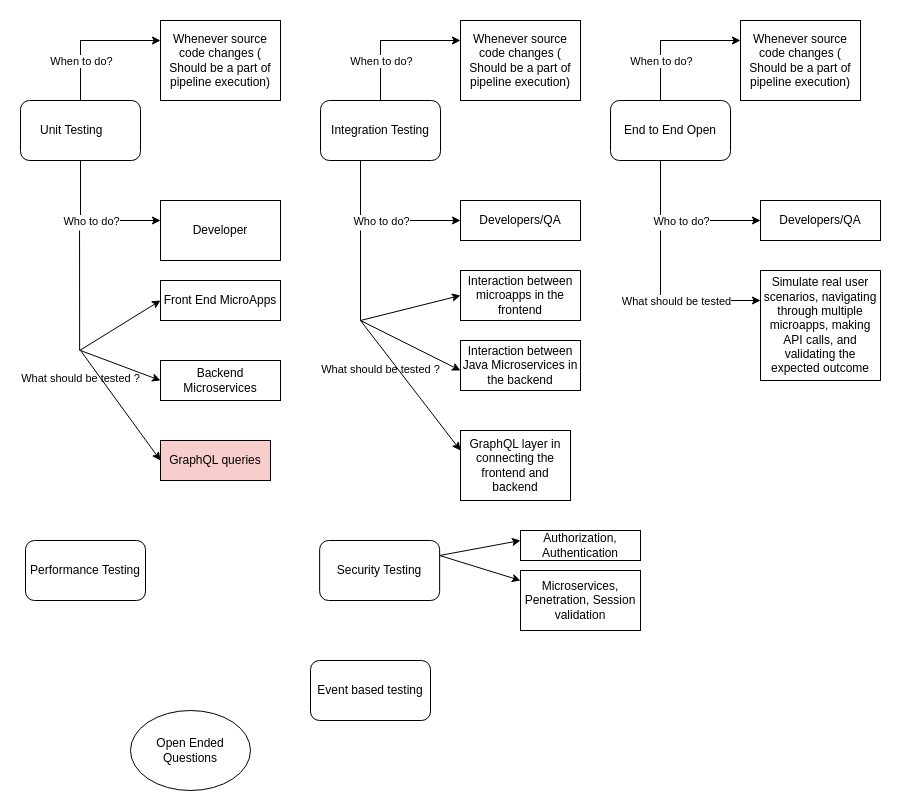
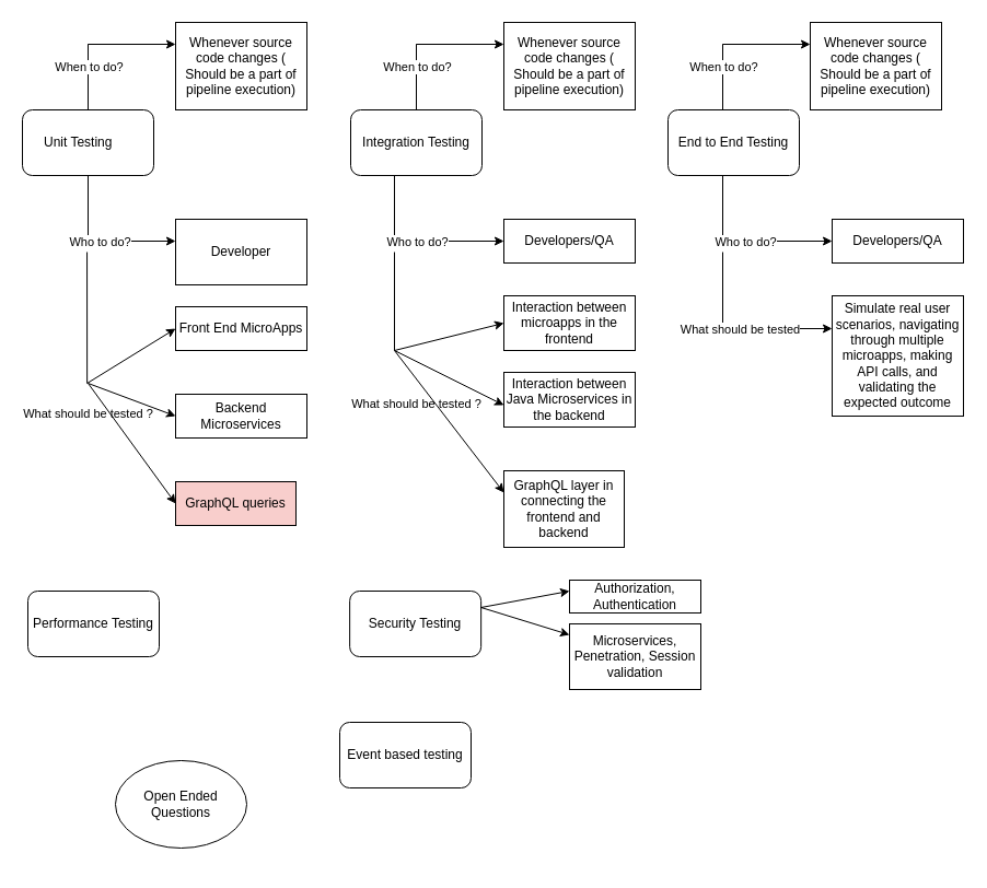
  <mxCell id="0" />
  <mxCell id="1" parent="0" />
  <mxCell id="2" value="Unit Testing&lt;span style=&quot;white-space: pre;&quot;&gt;&#09;&lt;/span&gt;" style="rounded=1;whiteSpace=wrap;html=1;" vertex="1" parent="1"><mxGeometry x="20" y="100" width="120" height="60" as="geometry" /></mxCell>
  <mxCell id="3" value="Integration Testing" style="rounded=1;whiteSpace=wrap;html=1;" vertex="1" parent="1"><mxGeometry x="320" y="100" width="120" height="60" as="geometry" /></mxCell>
- <mxCell id="4" value="End to End Open" style="rounded=1;whiteSpace=wrap;html=1;" vertex="1" parent="1"><mxGeometry x="610" y="100" width="120" height="60" as="geometry" /></mxCell>
+ <mxCell id="4" value="End to End Testing" style="rounded=1;whiteSpace=wrap;html=1;" vertex="1" parent="1"><mxGeometry x="610" y="100" width="120" height="60" as="geometry" /></mxCell>
  <mxCell id="5" value="Performance Testing" style="rounded=1;whiteSpace=wrap;html=1;" vertex="1" parent="1"><mxGeometry x="25" y="540" width="120" height="60" as="geometry" /></mxCell>
  <mxCell id="6" value="Security Testing" style="rounded=1;whiteSpace=wrap;html=1;" vertex="1" parent="1"><mxGeometry x="319.13" y="540" width="120" height="60" as="geometry" /></mxCell>
  <mxCell id="7" value="" style="endArrow=classic;html=1;rounded=0;" edge="1" parent="1"><mxGeometry relative="1" as="geometry"><mxPoint x="80" y="40" as="sourcePoint" /><mxPoint x="160" y="40" as="targetPoint" /><Array as="points"><mxPoint x="80" y="100" /><mxPoint x="80" y="40" /></Array></mxGeometry></mxCell>
  <mxCell id="8" value="When to do?" style="edgeLabel;resizable=0;html=1;align=center;verticalAlign=middle;rotation=0;" connectable="0" vertex="1" parent="7"><mxGeometry relative="1" as="geometry" /></mxCell>
  <mxCell id="9" value="" style="endArrow=classic;html=1;rounded=0;exitX=0.5;exitY=1;exitDx=0;exitDy=0;" edge="1" parent="1" source="2"><mxGeometry relative="1" as="geometry"><mxPoint x="50" y="240" as="sourcePoint" /><mxPoint x="160" y="220" as="targetPoint" /><Array as="points"><mxPoint x="80" y="220" /></Array></mxGeometry></mxCell>
  <mxCell id="10" value="Who to do?" style="edgeLabel;resizable=0;html=1;align=center;verticalAlign=middle;" connectable="0" vertex="1" parent="9"><mxGeometry relative="1" as="geometry" /></mxCell>
  <mxCell id="11" value="Whenever source code changes&amp;nbsp;( Should be a part of pipeline execution)" style="rounded=0;whiteSpace=wrap;html=1;" vertex="1" parent="1"><mxGeometry x="160" width="120" height="80" as="geometry" y="20" /></mxCell>
  <mxCell id="12" value="Developer" style="rounded=0;whiteSpace=wrap;html=1;" vertex="1" parent="1"><mxGeometry x="160" y="200" width="120" height="60" as="geometry" /></mxCell>
  <mxCell id="13" value="" style="endArrow=classic;html=1;rounded=0;entryX=0;entryY=1;entryDx=0;entryDy=0;" edge="1" parent="1"><mxGeometry relative="1" as="geometry"><mxPoint x="79.05" y="230" as="sourcePoint" /><mxPoint x="160" y="300" as="targetPoint" /><Array as="points"><mxPoint x="79.14" y="350" /></Array></mxGeometry></mxCell>
  <mxCell id="14" value="What should be tested ?" style="edgeLabel;resizable=0;html=1;align=center;verticalAlign=middle;" connectable="0" vertex="1" parent="13"><mxGeometry relative="1" as="geometry"><mxPoint y="40" as="offset" /></mxGeometry></mxCell>
  <mxCell id="15" value="" style="endArrow=classic;html=1;rounded=0;" edge="1" parent="1"><mxGeometry width="50" height="50" relative="1" as="geometry"><mxPoint x="80" y="350" as="sourcePoint" /><mxPoint x="160" y="380" as="targetPoint" /></mxGeometry></mxCell>
  <mxCell id="16" value="Front End MicroApps" style="rounded=0;whiteSpace=wrap;html=1;" vertex="1" parent="1"><mxGeometry x="160" y="280" width="120" height="40" as="geometry" /></mxCell>
  <mxCell id="17" value="Backend Microservices" style="rounded=0;whiteSpace=wrap;html=1;" vertex="1" parent="1"><mxGeometry x="160" y="360" width="120" height="40" as="geometry" /></mxCell>
  <mxCell id="18" value="" style="endArrow=classic;html=1;rounded=0;" edge="1" parent="1"><mxGeometry width="50" height="50" relative="1" as="geometry"><mxPoint x="80" y="350" as="sourcePoint" /><mxPoint x="160" y="460" as="targetPoint" /></mxGeometry></mxCell>
  <mxCell id="19" value="GraphQL queries" style="rounded=0;whiteSpace=wrap;html=1;fillColor=#f8cecc;" vertex="1" parent="1"><mxGeometry x="160" y="440" width="110" height="40" as="geometry" /></mxCell>
  <mxCell id="20" value="" style="endArrow=classic;html=1;rounded=0;" edge="1" parent="1"><mxGeometry relative="1" as="geometry"><mxPoint x="380" y="40" as="sourcePoint" /><mxPoint x="460" y="40" as="targetPoint" /><Array as="points"><mxPoint x="380" y="100" /><mxPoint x="380" y="40" /></Array></mxGeometry></mxCell>
  <mxCell id="21" value="When to do?" style="edgeLabel;resizable=0;html=1;align=center;verticalAlign=middle;rotation=0;" connectable="0" vertex="1" parent="20"><mxGeometry relative="1" as="geometry" /></mxCell>
  <mxCell id="22" value="Whenever source code changes&amp;nbsp;( Should be a part of pipeline execution)" style="rounded=0;whiteSpace=wrap;html=1;" vertex="1" parent="1"><mxGeometry x="460" width="120" height="80" as="geometry" y="20" /></mxCell>
  <mxCell id="23" value="" style="endArrow=classic;html=1;rounded=0;" edge="1" parent="1"><mxGeometry relative="1" as="geometry"><mxPoint x="360" y="160" as="sourcePoint" /><mxPoint x="460" y="220" as="targetPoint" /><Array as="points"><mxPoint x="360" y="220" /></Array></mxGeometry></mxCell>
  <mxCell id="24" value="Who to do?" style="edgeLabel;resizable=0;html=1;align=center;verticalAlign=middle;" connectable="0" vertex="1" parent="23"><mxGeometry relative="1" as="geometry" /></mxCell>
  <mxCell id="25" value="Developers/QA" style="rounded=0;whiteSpace=wrap;html=1;" vertex="1" parent="1"><mxGeometry x="460" y="200" width="120" height="40" as="geometry" /></mxCell>
  <mxCell id="26" value="What should be tested ?" style="edgeLabel;resizable=0;html=1;align=center;verticalAlign=middle;" connectable="0" vertex="1" parent="1"><mxGeometry x="379.131" y="368" as="geometry" /></mxCell>
  <mxCell id="27" value="" style="endArrow=classic;html=1;rounded=0;" edge="1" parent="1"><mxGeometry width="50" height="50" relative="1" as="geometry"><mxPoint x="360" y="320" as="sourcePoint" /><mxPoint x="460" y="370" as="targetPoint" /></mxGeometry></mxCell>
  <mxCell id="28" value="Interaction between microapps in the frontend" style="rounded=0;whiteSpace=wrap;html=1;" vertex="1" parent="1"><mxGeometry x="460" y="270" width="120" height="50" as="geometry" /></mxCell>
  <mxCell id="29" value="Interaction between Java Microservices in the backend" style="rounded=0;whiteSpace=wrap;html=1;" vertex="1" parent="1"><mxGeometry x="460" y="340" width="120" height="50" as="geometry" /></mxCell>
  <mxCell id="30" value="" style="endArrow=classic;html=1;rounded=0;" edge="1" parent="1"><mxGeometry width="50" height="50" relative="1" as="geometry"><mxPoint x="360" y="320" as="sourcePoint" /><mxPoint x="460" y="450" as="targetPoint" /></mxGeometry></mxCell>
  <mxCell id="31" value="GraphQL layer in connecting the frontend and backend" style="rounded=0;whiteSpace=wrap;html=1;" vertex="1" parent="1"><mxGeometry x="460" y="430" width="110" height="70" as="geometry" /></mxCell>
  <mxCell id="32" value="" style="endArrow=none;html=1;rounded=0;" edge="1" parent="1"><mxGeometry width="50" height="50" relative="1" as="geometry"><mxPoint x="360" y="320" as="sourcePoint" /><mxPoint x="360" y="230" as="targetPoint" /></mxGeometry></mxCell>
  <mxCell id="33" value="" style="endArrow=classic;html=1;rounded=0;entryX=0;entryY=0.5;entryDx=0;entryDy=0;" edge="1" parent="1" target="28"><mxGeometry width="50" height="50" relative="1" as="geometry"><mxPoint x="360" y="320" as="sourcePoint" /><mxPoint x="450" y="300" as="targetPoint" /></mxGeometry></mxCell>
  <mxCell id="34" value="" style="endArrow=classic;html=1;rounded=0;" edge="1" parent="1"><mxGeometry relative="1" as="geometry"><mxPoint x="660" y="40" as="sourcePoint" /><mxPoint x="740" y="40" as="targetPoint" /><Array as="points"><mxPoint x="660" y="100" /><mxPoint x="660" y="40" /></Array></mxGeometry></mxCell>
  <mxCell id="35" value="When to do?" style="edgeLabel;resizable=0;html=1;align=center;verticalAlign=middle;rotation=0;" connectable="0" vertex="1" parent="34"><mxGeometry relative="1" as="geometry" /></mxCell>
  <mxCell id="36" value="Whenever source code changes ( Should be a part of pipeline execution)" style="rounded=0;whiteSpace=wrap;html=1;" vertex="1" parent="1"><mxGeometry x="740" width="120" height="80" as="geometry" y="20" /></mxCell>
  <mxCell id="37" value="" style="endArrow=classic;html=1;rounded=0;" edge="1" parent="1"><mxGeometry relative="1" as="geometry"><mxPoint x="660" y="160" as="sourcePoint" /><mxPoint x="760" y="220" as="targetPoint" /><Array as="points"><mxPoint x="660" y="220" /></Array></mxGeometry></mxCell>
  <mxCell id="38" value="Who to do?" style="edgeLabel;resizable=0;html=1;align=center;verticalAlign=middle;" connectable="0" vertex="1" parent="37"><mxGeometry relative="1" as="geometry" /></mxCell>
  <mxCell id="39" value="Developers/QA" style="rounded=0;whiteSpace=wrap;html=1;" vertex="1" parent="1"><mxGeometry x="760" y="200" width="120" height="40" as="geometry" /></mxCell>
  <mxCell id="40" value="" style="endArrow=classic;html=1;rounded=0;" edge="1" parent="1"><mxGeometry relative="1" as="geometry"><mxPoint x="660" y="230" as="sourcePoint" /><mxPoint x="760" y="300" as="targetPoint" /><Array as="points"><mxPoint x="660" y="300" /></Array></mxGeometry></mxCell>
  <mxCell id="41" value="What should be tested" style="edgeLabel;resizable=0;html=1;align=center;verticalAlign=middle;" connectable="0" vertex="1" parent="40"><mxGeometry relative="1" as="geometry" /></mxCell>
  <mxCell id="42" value="Simulate real user scenarios, navigating through multiple microapps, making API calls, and validating the expected outcome" style="rounded=0;whiteSpace=wrap;html=1;" vertex="1" parent="1"><mxGeometry x="760" y="270" width="120" height="110" as="geometry" /></mxCell>
  <mxCell id="43" value="Event based testing" style="rounded=1;whiteSpace=wrap;html=1;" vertex="1" parent="1"><mxGeometry x="310" y="660" width="120" height="60" as="geometry" /></mxCell>
- <mxCell id="44" value="Open Ended Questions" style="ellipse;whiteSpace=wrap;html=1;" vertex="1" parent="1"><mxGeometry x="130" y="710" width="120" height="80" as="geometry" /></mxCell>
+ <mxCell id="44" value="Open Ended Questions" style="ellipse;whiteSpace=wrap;html=1;" vertex="1" parent="1"><mxGeometry x="105" y="695" width="120" height="80" as="geometry" /></mxCell>
  <mxCell id="45" value="" style="endArrow=classic;html=1;rounded=0;exitX=1;exitY=0.25;exitDx=0;exitDy=0;" edge="1" parent="1" source="6"><mxGeometry width="50" height="50" relative="1" as="geometry"><mxPoint x="510" y="580" as="sourcePoint" /><mxPoint x="520" y="540" as="targetPoint" /></mxGeometry></mxCell>
  <mxCell id="46" value="Authorization, Authentication" style="rounded=0;whiteSpace=wrap;html=1;" vertex="1" parent="1"><mxGeometry x="520" y="530" width="120" height="30" as="geometry" /></mxCell>
  <mxCell id="47" value="" style="endArrow=classic;html=1;rounded=0;exitX=1;exitY=0.25;exitDx=0;exitDy=0;" edge="1" parent="1" source="6"><mxGeometry width="50" height="50" relative="1" as="geometry"><mxPoint x="510" y="580" as="sourcePoint" /><mxPoint x="520" y="580" as="targetPoint" /></mxGeometry></mxCell>
  <mxCell id="48" value="Microservices, Penetration, Session validation" style="rounded=0;whiteSpace=wrap;html=1;" vertex="1" parent="1"><mxGeometry x="520" y="570" width="120" height="60" as="geometry" /></mxCell>
